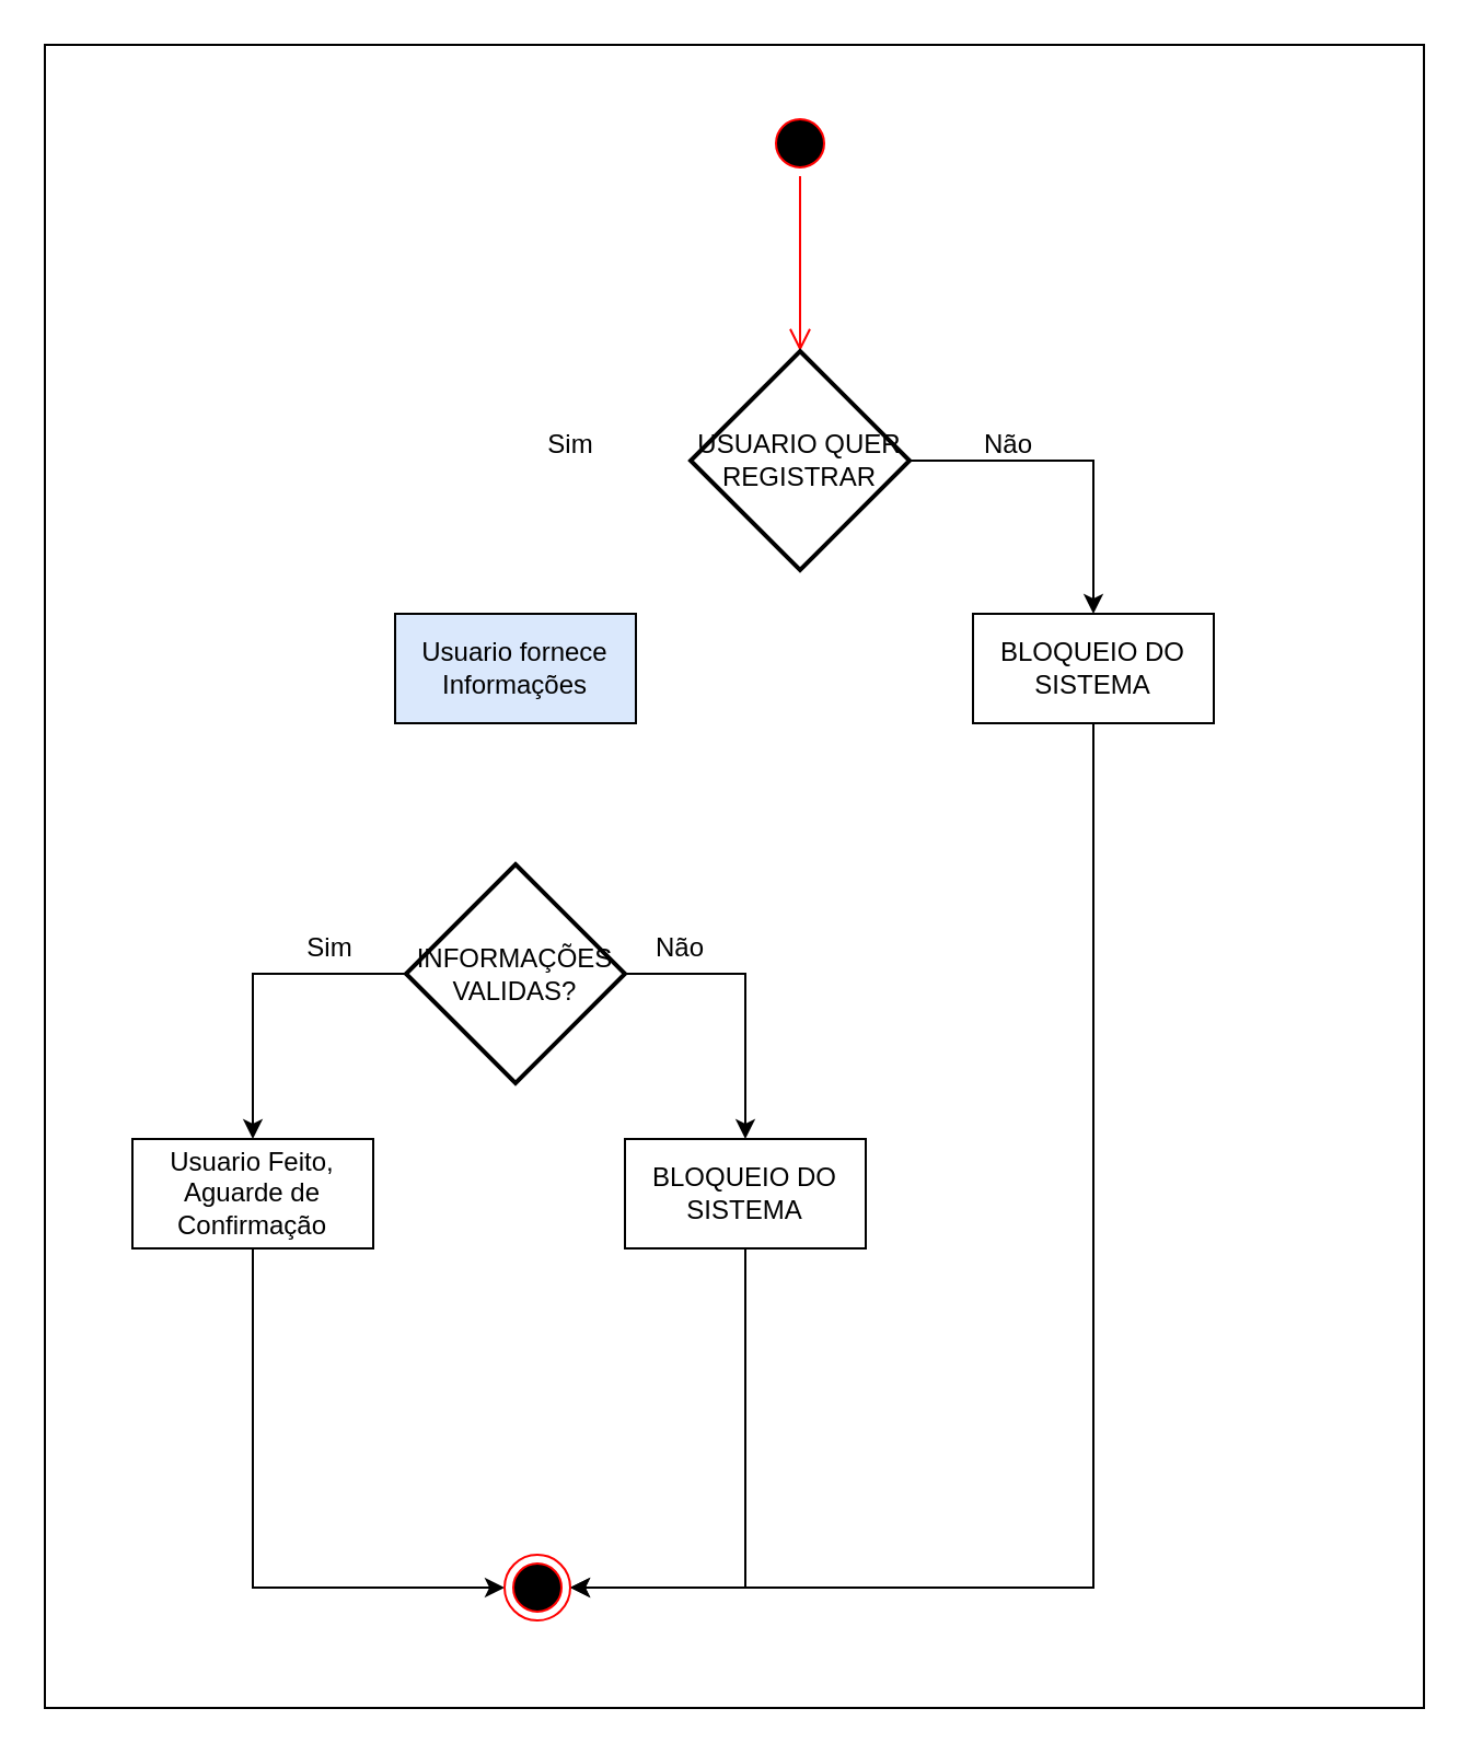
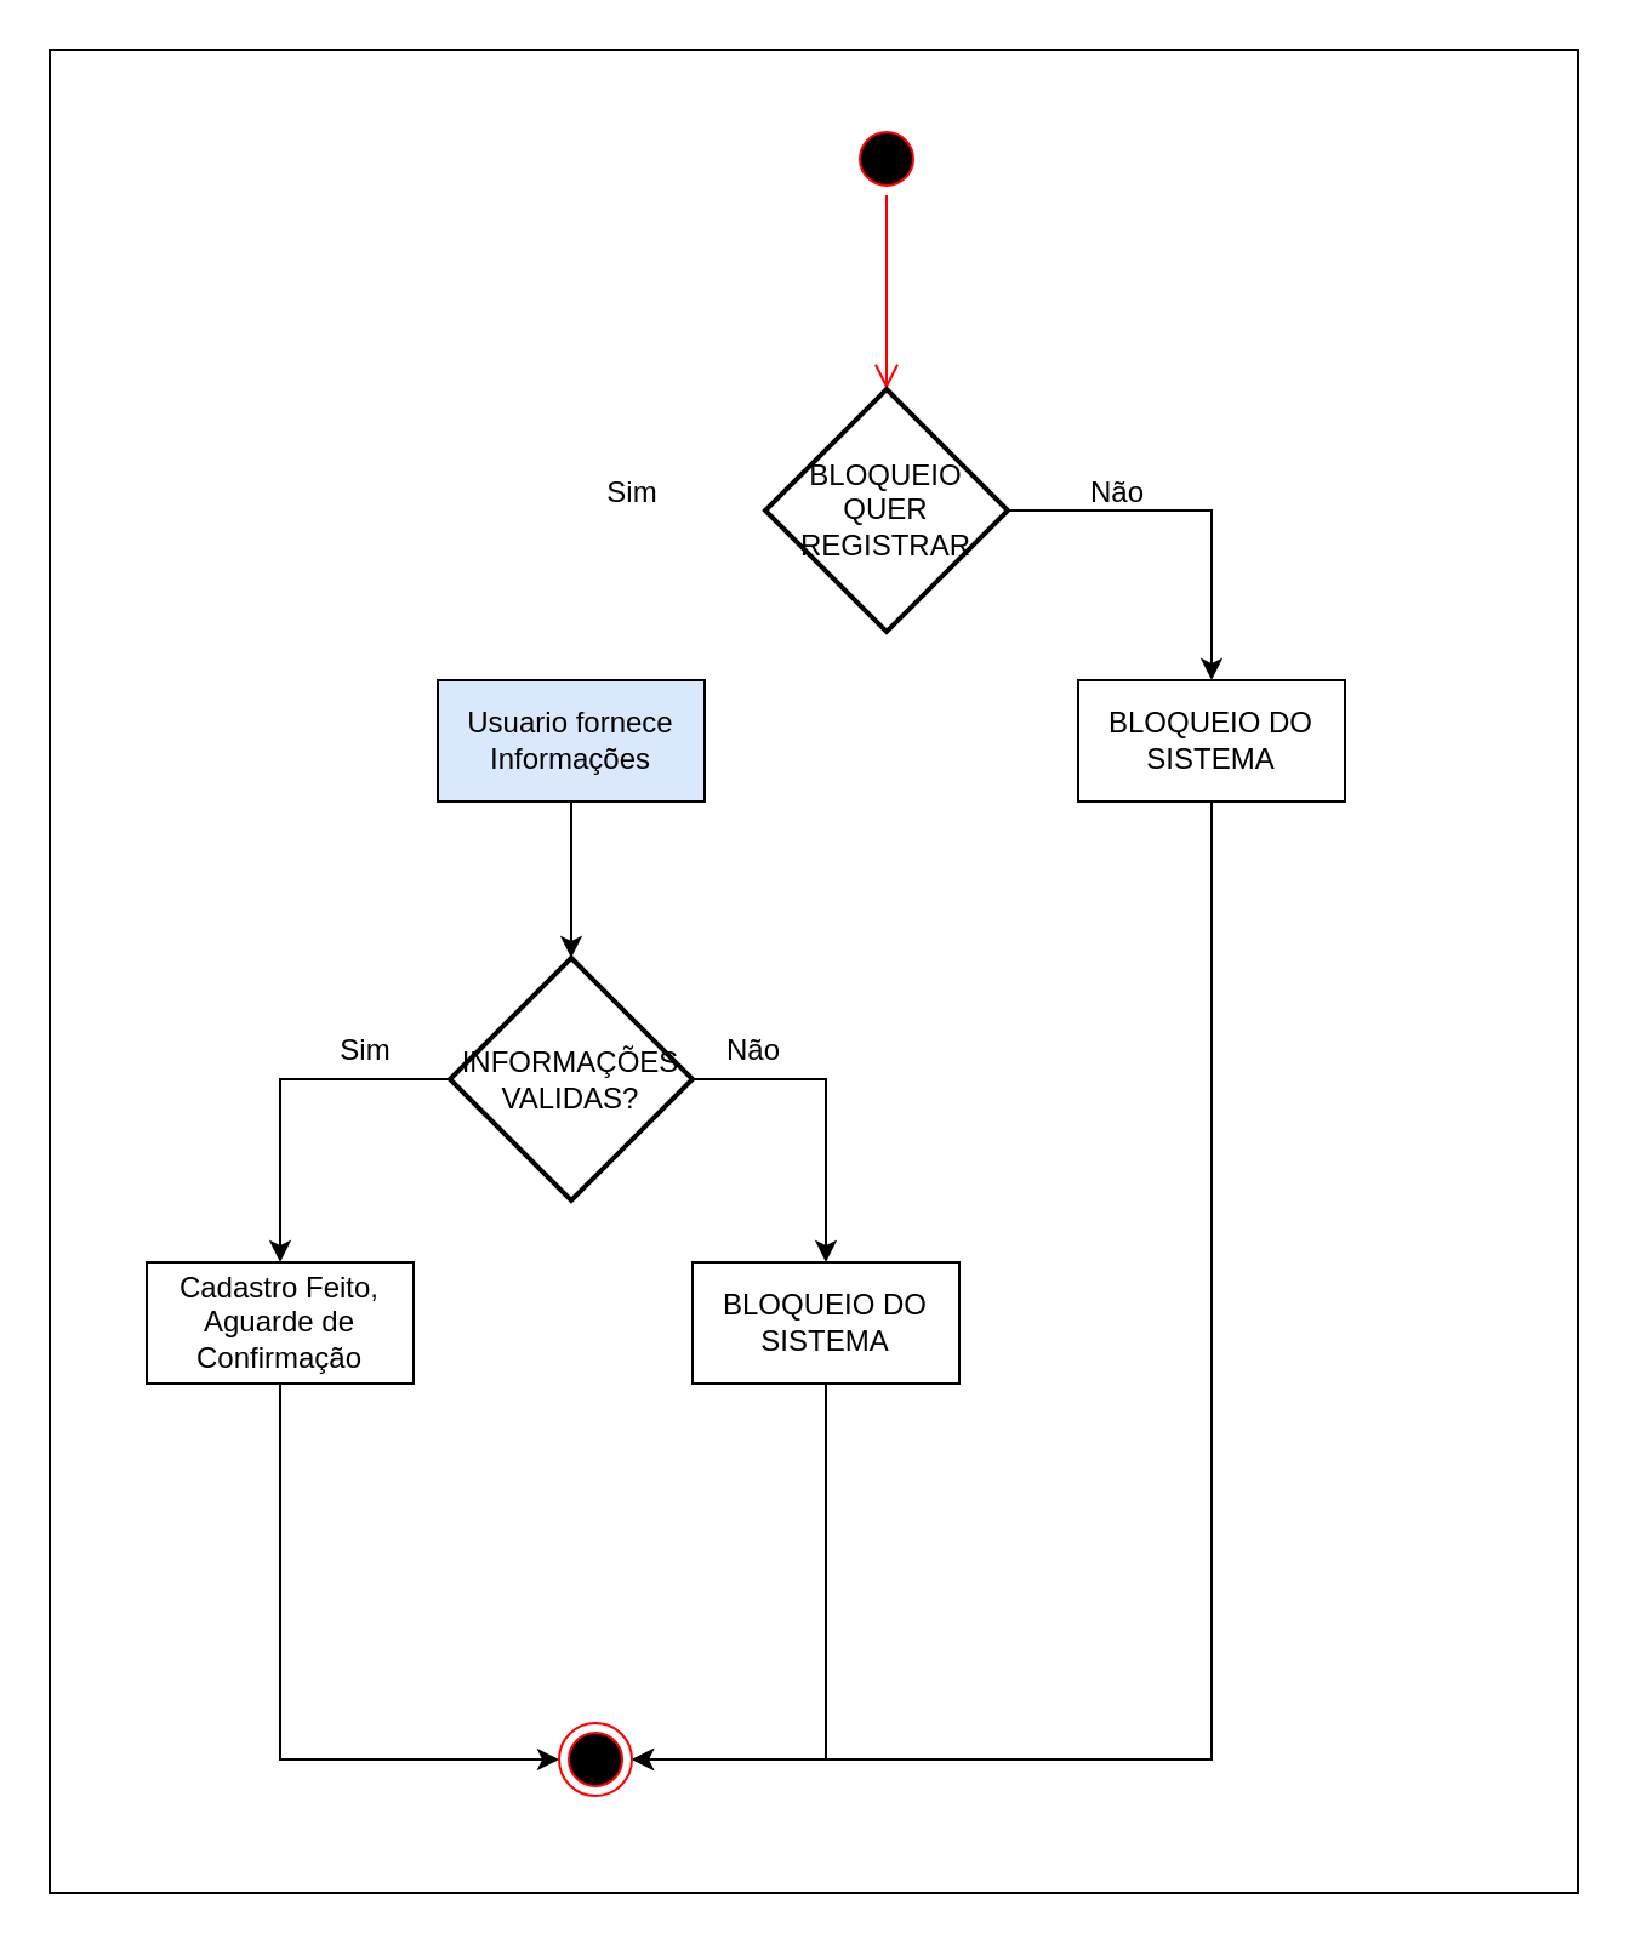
  <mxCell id="0" />
  <mxCell id="1" parent="0" />
  <mxCell id="2" value="&lt;div&gt;&lt;br&gt;&lt;/div&gt;&lt;div&gt;&lt;br&gt;&lt;/div&gt;" style="html=1;whiteSpace=wrap;" vertex="1" parent="1"><mxGeometry x="20" y="20" width="630" height="760" as="geometry" /></mxCell>
  <mxCell id="3" value="" style="ellipse;html=1;shape=startState;fillColor=#000000;strokeColor=#ff0000;" vertex="1" parent="1"><mxGeometry x="350" y="50" width="30" height="30" as="geometry" /></mxCell>
  <mxCell id="4" value="" style="edgeStyle=orthogonalEdgeStyle;html=1;verticalAlign=bottom;endArrow=open;endSize=8;strokeColor=#ff0000;rounded=0;" edge="1" source="3" parent="1"><mxGeometry relative="1" as="geometry"><mxPoint x="365" y="160" as="targetPoint" /></mxGeometry></mxCell>
  <mxCell id="5" style="edgeStyle=orthogonalEdgeStyle;rounded=0;orthogonalLoop=1;jettySize=auto;html=1;exitX=1;exitY=0.5;exitDx=0;exitDy=0;exitPerimeter=0;entryX=0.5;entryY=0;entryDx=0;entryDy=0;" edge="1" parent="1" source="6" target="9"><mxGeometry relative="1" as="geometry" /></mxCell>
- <mxCell id="6" value="USUARIO QUER REGISTRAR" style="strokeWidth=2;html=1;shape=mxgraph.flowchart.decision;whiteSpace=wrap;" vertex="1" parent="1"><mxGeometry x="315" y="160" width="100" height="100" as="geometry" /></mxCell>
+ <mxCell id="6" value="BLOQUEIO QUER REGISTRAR" style="strokeWidth=2;html=1;shape=mxgraph.flowchart.decision;whiteSpace=wrap;" vertex="1" parent="1"><mxGeometry x="315" y="160" width="100" height="100" as="geometry" /></mxCell>
  <mxCell id="7" value="&lt;div&gt;Usuario fornece Informações&lt;/div&gt;" style="html=1;whiteSpace=wrap;fillColor=#dae8fc;" vertex="1" parent="1"><mxGeometry x="180" y="280" width="110" height="50" as="geometry" /></mxCell>
  <mxCell id="8" style="edgeStyle=orthogonalEdgeStyle;rounded=0;orthogonalLoop=1;jettySize=auto;html=1;exitX=0.5;exitY=1;exitDx=0;exitDy=0;entryX=1;entryY=0.5;entryDx=0;entryDy=0;" edge="1" parent="1" source="9" target="22"><mxGeometry relative="1" as="geometry" /></mxCell>
  <mxCell id="9" value="BLOQUEIO DO SISTEMA" style="html=1;whiteSpace=wrap;" vertex="1" parent="1"><mxGeometry x="444" y="280" width="110" height="50" as="geometry" /></mxCell>
  <mxCell id="10" value="Sim" style="text;html=1;align=center;verticalAlign=middle;resizable=0;points=[];autosize=1;strokeColor=none;fillColor=none;" vertex="1" parent="1"><mxGeometry x="235" y="188" width="50" height="30" as="geometry" /></mxCell>
  <mxCell id="11" value="Não" style="text;html=1;align=center;verticalAlign=middle;resizable=0;points=[];autosize=1;strokeColor=none;fillColor=none;" vertex="1" parent="1"><mxGeometry x="435" y="188" width="50" height="30" as="geometry" /></mxCell>
  <mxCell id="12" style="edgeStyle=orthogonalEdgeStyle;rounded=0;orthogonalLoop=1;jettySize=auto;html=1;exitX=1;exitY=0.5;exitDx=0;exitDy=0;exitPerimeter=0;entryX=0.5;entryY=0;entryDx=0;entryDy=0;" edge="1" parent="1" source="14" target="19"><mxGeometry relative="1" as="geometry" /></mxCell>
  <mxCell id="13" style="edgeStyle=orthogonalEdgeStyle;rounded=0;orthogonalLoop=1;jettySize=auto;html=1;exitX=0;exitY=0.5;exitDx=0;exitDy=0;exitPerimeter=0;entryX=0.5;entryY=0;entryDx=0;entryDy=0;" edge="1" parent="1" source="14" target="17"><mxGeometry relative="1" as="geometry" /></mxCell>
  <mxCell id="14" value="INFORMAÇÕES VALIDAS?" style="strokeWidth=2;html=1;shape=mxgraph.flowchart.decision;whiteSpace=wrap;" vertex="1" parent="1"><mxGeometry x="185" y="394.5" width="100" height="100" as="geometry" /></mxCell>
+ <mxCell id="15" style="edgeStyle=orthogonalEdgeStyle;rounded=0;orthogonalLoop=1;jettySize=auto;html=1;exitX=0.5;exitY=1;exitDx=0;exitDy=0;entryX=0.5;entryY=0;entryDx=0;entryDy=0;entryPerimeter=0;" edge="1" parent="1" source="7" target="14"><mxGeometry relative="1" as="geometry" /></mxCell>
  <mxCell id="16" style="edgeStyle=orthogonalEdgeStyle;rounded=0;orthogonalLoop=1;jettySize=auto;html=1;exitX=0.5;exitY=1;exitDx=0;exitDy=0;entryX=0;entryY=0.5;entryDx=0;entryDy=0;" edge="1" parent="1" source="17" target="22"><mxGeometry relative="1" as="geometry" /></mxCell>
- <mxCell id="17" value="Usuario Feito, Aguarde de Confirmação" style="html=1;whiteSpace=wrap;" vertex="1" parent="1"><mxGeometry x="60" y="520" width="110" height="50" as="geometry" /></mxCell>
+ <mxCell id="17" value="Cadastro Feito, Aguarde de Confirmação" style="html=1;whiteSpace=wrap;" vertex="1" parent="1"><mxGeometry x="60" y="520" width="110" height="50" as="geometry" /></mxCell>
  <mxCell id="18" style="edgeStyle=orthogonalEdgeStyle;rounded=0;orthogonalLoop=1;jettySize=auto;html=1;exitX=0.5;exitY=1;exitDx=0;exitDy=0;entryX=1;entryY=0.5;entryDx=0;entryDy=0;" edge="1" parent="1" source="19" target="22"><mxGeometry relative="1" as="geometry" /></mxCell>
  <mxCell id="19" value="BLOQUEIO DO SISTEMA" style="html=1;whiteSpace=wrap;" vertex="1" parent="1"><mxGeometry x="285" y="520" width="110" height="50" as="geometry" /></mxCell>
  <mxCell id="20" value="Sim" style="text;html=1;align=center;verticalAlign=middle;resizable=0;points=[];autosize=1;strokeColor=none;fillColor=none;" vertex="1" parent="1"><mxGeometry x="125" y="418" width="50" height="30" as="geometry" /></mxCell>
  <mxCell id="21" value="Não" style="text;html=1;align=center;verticalAlign=middle;resizable=0;points=[];autosize=1;strokeColor=none;fillColor=none;" vertex="1" parent="1"><mxGeometry x="285" y="418" width="50" height="30" as="geometry" /></mxCell>
  <mxCell id="22" value="" style="ellipse;html=1;shape=endState;fillColor=#000000;strokeColor=#ff0000;" vertex="1" parent="1"><mxGeometry x="230" y="710" width="30" height="30" as="geometry" /></mxCell>
